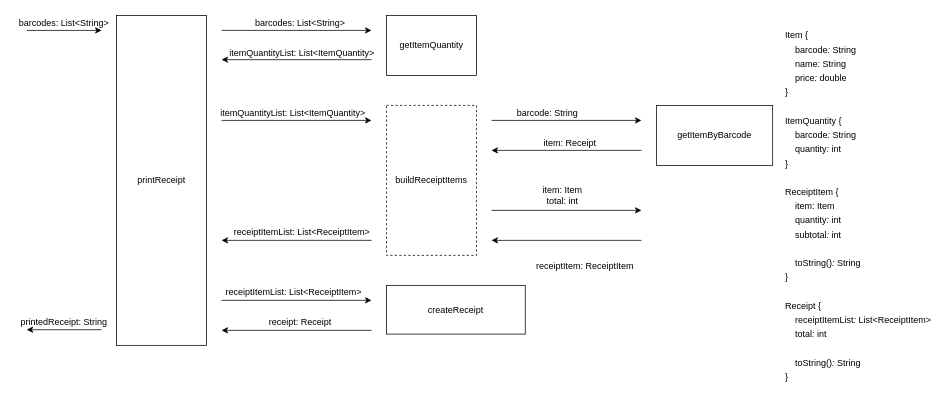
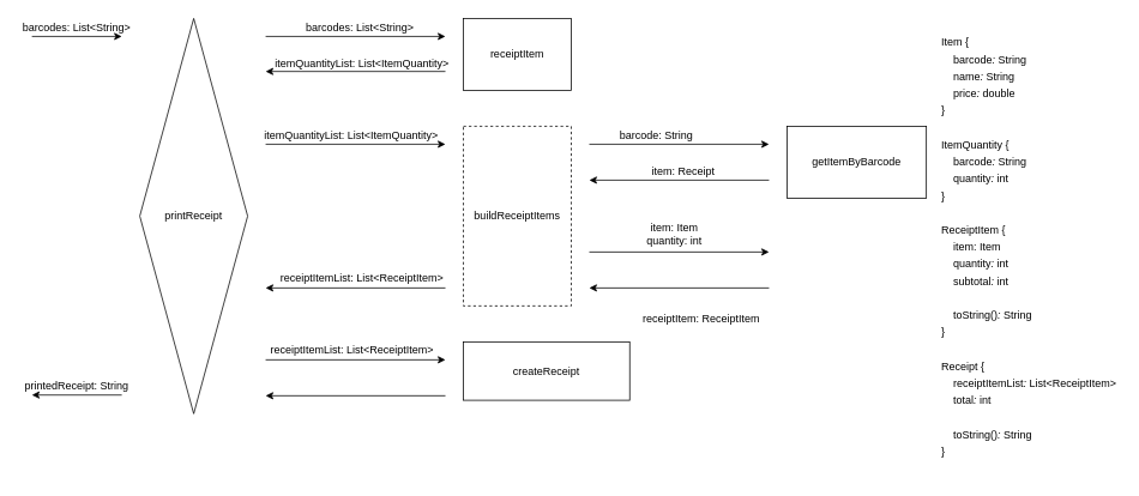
  <mxCell id="0" />
  <mxCell id="1" parent="0" />
- <mxCell id="2" value="printReceipt" style="rounded=0;whiteSpace=wrap;html=1;" vertex="1" parent="1"><mxGeometry x="155" y="20" width="120" height="440" as="geometry" /></mxCell>
+ <mxCell id="2" value="printReceipt" style="rhombus;whiteSpace=wrap;html=1;" vertex="1" parent="1"><mxGeometry x="155" y="20" width="120" height="440" as="geometry" /></mxCell>
  <mxCell id="3" value="" style="endArrow=classic;html=1;" edge="1" parent="1"><mxGeometry width="50" height="50" relative="1" as="geometry"><mxPoint x="35" y="40" as="sourcePoint" /><mxPoint x="135" y="40" as="targetPoint" /></mxGeometry></mxCell>
  <mxCell id="4" value="" style="endArrow=classic;html=1;" edge="1" parent="1"><mxGeometry width="50" height="50" relative="1" as="geometry"><mxPoint x="135" y="439.17" as="sourcePoint" /><mxPoint x="35" y="439.17" as="targetPoint" /></mxGeometry></mxCell>
  <mxCell id="5" value="barcodes: List&amp;lt;String&amp;gt;" style="text;html=1;strokeColor=none;fillColor=none;align=center;verticalAlign=middle;whiteSpace=wrap;rounded=0;" vertex="1" parent="1"><mxGeometry x="20" y="20" width="130" height="20" as="geometry" /></mxCell>
  <mxCell id="6" value="printedReceipt: String" style="text;html=1;strokeColor=none;fillColor=none;align=center;verticalAlign=middle;whiteSpace=wrap;rounded=0;" vertex="1" parent="1"><mxGeometry x="25" y="420" width="120" height="20" as="geometry" /></mxCell>
  <mxCell id="7" value="getItemByBarcode" style="rounded=0;whiteSpace=wrap;html=1;" vertex="1" parent="1"><mxGeometry x="875" y="140" width="155" height="80" as="geometry" /></mxCell>
  <mxCell id="8" value="" style="endArrow=classic;html=1;" edge="1" parent="1"><mxGeometry width="50" height="50" relative="1" as="geometry"><mxPoint x="655" y="160" as="sourcePoint" /><mxPoint x="855" y="160" as="targetPoint" /></mxGeometry></mxCell>
  <mxCell id="9" value="createReceipt" style="rounded=0;whiteSpace=wrap;html=1;" vertex="1" parent="1"><mxGeometry x="515" y="380" width="185" height="65" as="geometry" /></mxCell>
  <mxCell id="10" value="" style="endArrow=classic;html=1;" edge="1" parent="1"><mxGeometry width="50" height="50" relative="1" as="geometry"><mxPoint x="855" y="200" as="sourcePoint" /><mxPoint x="655" y="200" as="targetPoint" /></mxGeometry></mxCell>
  <mxCell id="11" value="barcode: String" style="text;html=1;strokeColor=none;fillColor=none;align=center;verticalAlign=middle;whiteSpace=wrap;rounded=0;" vertex="1" parent="1"><mxGeometry x="675" y="140" width="110" height="20" as="geometry" /></mxCell>
  <mxCell id="12" value="item: Receipt" style="text;html=1;strokeColor=none;fillColor=none;align=center;verticalAlign=middle;whiteSpace=wrap;rounded=0;" vertex="1" parent="1"><mxGeometry x="705" y="180" width="110" height="20" as="geometry" /></mxCell>
- <mxCell id="13" value="getItemQuantity" style="rounded=0;whiteSpace=wrap;html=1;" vertex="1" parent="1"><mxGeometry x="515" y="20" width="120" height="80" as="geometry" /></mxCell>
+ <mxCell id="13" value="receiptItem" style="rounded=0;whiteSpace=wrap;html=1;" vertex="1" parent="1"><mxGeometry x="515" y="20" width="120" height="80" as="geometry" /></mxCell>
  <mxCell id="14" value="" style="endArrow=classic;html=1;" edge="1" parent="1"><mxGeometry width="50" height="50" relative="1" as="geometry"><mxPoint x="295" y="40" as="sourcePoint" /><mxPoint x="495" y="40" as="targetPoint" /></mxGeometry></mxCell>
  <mxCell id="15" value="" style="endArrow=classic;html=1;" edge="1" parent="1"><mxGeometry width="50" height="50" relative="1" as="geometry"><mxPoint x="495" y="79" as="sourcePoint" /><mxPoint x="295" y="79" as="targetPoint" /></mxGeometry></mxCell>
  <mxCell id="16" value="itemQuantityList: List&amp;lt;ItemQuantity&amp;gt;" style="text;html=1;strokeColor=none;fillColor=none;align=center;verticalAlign=middle;whiteSpace=wrap;rounded=0;" vertex="1" parent="1"><mxGeometry x="295" y="60" width="215" height="20" as="geometry" /></mxCell>
  <mxCell id="17" value="" style="endArrow=classic;html=1;" edge="1" parent="1"><mxGeometry width="50" height="50" relative="1" as="geometry"><mxPoint x="295" y="400" as="sourcePoint" /><mxPoint x="495" y="400" as="targetPoint" /></mxGeometry></mxCell>
  <mxCell id="18" value="" style="endArrow=classic;html=1;" edge="1" parent="1"><mxGeometry width="50" height="50" relative="1" as="geometry"><mxPoint x="495" y="440" as="sourcePoint" /><mxPoint x="295" y="440" as="targetPoint" /></mxGeometry></mxCell>
- <mxCell id="19" value="receipt: Receipt" style="text;html=1;strokeColor=none;fillColor=none;align=center;verticalAlign=middle;whiteSpace=wrap;rounded=0;" vertex="1" parent="1"><mxGeometry x="345" y="420" width="110" height="20" as="geometry" /></mxCell>
  <mxCell id="20" value="barcodes: List&amp;lt;String&amp;gt;" style="text;html=1;strokeColor=none;fillColor=none;align=center;verticalAlign=middle;whiteSpace=wrap;rounded=0;" vertex="1" parent="1"><mxGeometry x="335" y="20" width="130" height="20" as="geometry" /></mxCell>
  <mxCell id="21" value="&lt;div style=&quot;line-height: 19px&quot;&gt;&lt;div style=&quot;line-height: 19px&quot;&gt;&lt;div style=&quot;line-height: 19px&quot;&gt;&lt;div&gt;&lt;div&gt;Item&amp;nbsp;{&lt;/div&gt;&lt;div&gt;&amp;nbsp;&amp;nbsp;&amp;nbsp;&amp;nbsp;barcode&lt;span style=&quot;font-style: italic&quot;&gt;:&lt;/span&gt;&amp;nbsp;String&lt;/div&gt;&lt;div&gt;&amp;nbsp;&amp;nbsp;&amp;nbsp;&amp;nbsp;name&lt;span style=&quot;font-style: italic&quot;&gt;:&lt;/span&gt;&amp;nbsp;String&lt;/div&gt;&lt;div&gt;&amp;nbsp;&amp;nbsp;&amp;nbsp;&amp;nbsp;price&lt;span style=&quot;font-style: italic&quot;&gt;:&lt;/span&gt;&amp;nbsp;double&lt;/div&gt;&lt;div&gt;}&lt;/div&gt;&lt;/div&gt;&lt;div&gt;&lt;br&gt;&lt;/div&gt;&lt;div&gt;ItemQuantity&amp;nbsp;{&lt;/div&gt;&lt;div&gt;&amp;nbsp;&amp;nbsp;&amp;nbsp;&amp;nbsp;barcode&lt;span style=&quot;font-style: italic&quot;&gt;:&lt;/span&gt;&amp;nbsp;String&lt;/div&gt;&lt;div&gt;&amp;nbsp;&amp;nbsp;&amp;nbsp;&amp;nbsp;quantity&lt;span style=&quot;font-style: italic&quot;&gt;:&lt;/span&gt;&amp;nbsp;int&lt;/div&gt;&lt;div&gt;}&lt;/div&gt;&lt;br&gt;&lt;div&gt;ReceiptItem&amp;nbsp;{&lt;/div&gt;&lt;div&gt;&amp;nbsp; &amp;nbsp; item: Item&lt;/div&gt;&lt;div&gt;&amp;nbsp;&amp;nbsp;&amp;nbsp;&amp;nbsp;quantity&lt;span style=&quot;font-style: italic&quot;&gt;:&lt;/span&gt;&amp;nbsp;int&lt;/div&gt;&lt;div&gt;&amp;nbsp;&amp;nbsp;&amp;nbsp;&amp;nbsp;subtotal&lt;span style=&quot;font-style: italic&quot;&gt;:&lt;/span&gt;&amp;nbsp;int&lt;/div&gt;&lt;br&gt;&lt;div&gt;&amp;nbsp;&amp;nbsp;&amp;nbsp;&amp;nbsp;toString()&lt;span style=&quot;font-style: italic&quot;&gt;:&lt;/span&gt;&amp;nbsp;String&lt;/div&gt;&lt;div&gt;}&lt;/div&gt;&lt;br&gt;&lt;div&gt;Receipt&amp;nbsp;{&lt;/div&gt;&lt;div&gt;&amp;nbsp;&amp;nbsp;&amp;nbsp;&amp;nbsp;receiptItemList&lt;span style=&quot;font-style: italic&quot;&gt;:&lt;/span&gt;&amp;nbsp;List&amp;lt;ReceiptItem&amp;gt;&lt;/div&gt;&lt;div&gt;&amp;nbsp;&amp;nbsp;&amp;nbsp;&amp;nbsp;total&lt;span style=&quot;font-style: italic&quot;&gt;:&lt;/span&gt;&amp;nbsp;int&lt;/div&gt;&lt;br&gt;&lt;div&gt;&amp;nbsp;&amp;nbsp;&amp;nbsp;&amp;nbsp;toString()&lt;span style=&quot;font-style: italic&quot;&gt;:&lt;/span&gt;&amp;nbsp;String&lt;/div&gt;&lt;div&gt;}&lt;/div&gt;&lt;/div&gt;&lt;/div&gt;&lt;/div&gt;" style="text;html=1;strokeColor=none;fillColor=none;align=left;verticalAlign=middle;whiteSpace=wrap;rounded=0;" vertex="1" parent="1"><mxGeometry x="1045" y="20" width="200" height="510" as="geometry" /></mxCell>
  <mxCell id="22" value="buildReceiptItems" style="rounded=0;whiteSpace=wrap;html=1;dashed=1;" vertex="1" parent="1"><mxGeometry x="515" y="140" width="120" height="200" as="geometry" /></mxCell>
  <mxCell id="23" value="itemQuantityList: List&amp;lt;ItemQuantity&amp;gt;" style="text;html=1;strokeColor=none;fillColor=none;align=center;verticalAlign=middle;whiteSpace=wrap;rounded=0;" vertex="1" parent="1"><mxGeometry x="282.5" y="140" width="215" height="20" as="geometry" /></mxCell>
  <mxCell id="24" value="" style="endArrow=classic;html=1;" edge="1" parent="1"><mxGeometry width="50" height="50" relative="1" as="geometry"><mxPoint x="295" y="160" as="sourcePoint" /><mxPoint x="495" y="160" as="targetPoint" /></mxGeometry></mxCell>
  <mxCell id="25" value="" style="endArrow=classic;html=1;" edge="1" parent="1"><mxGeometry width="50" height="50" relative="1" as="geometry"><mxPoint x="655" y="280" as="sourcePoint" /><mxPoint x="855" y="280" as="targetPoint" /></mxGeometry></mxCell>
  <mxCell id="26" value="" style="endArrow=classic;html=1;" edge="1" parent="1"><mxGeometry width="50" height="50" relative="1" as="geometry"><mxPoint x="855" y="320" as="sourcePoint" /><mxPoint x="655" y="320" as="targetPoint" /></mxGeometry></mxCell>
- <mxCell id="27" value="item: Item&lt;br&gt;total: int" style="text;html=1;strokeColor=none;fillColor=none;align=center;verticalAlign=middle;whiteSpace=wrap;rounded=0;" vertex="1" parent="1"><mxGeometry x="695" y="240" width="110" height="40" as="geometry" /></mxCell>
+ <mxCell id="27" value="item: Item&lt;br&gt;quantity: int" style="text;html=1;strokeColor=none;fillColor=none;align=center;verticalAlign=middle;whiteSpace=wrap;rounded=0;" vertex="1" parent="1"><mxGeometry x="695" y="240" width="110" height="40" as="geometry" /></mxCell>
  <mxCell id="28" value="receiptItem: ReceiptItem" style="text;html=1;strokeColor=none;fillColor=none;align=center;verticalAlign=middle;whiteSpace=wrap;rounded=0;" vertex="1" parent="1"><mxGeometry x="700" y="345" width="160" height="20" as="geometry" /></mxCell>
  <mxCell id="29" value="" style="endArrow=classic;html=1;" edge="1" parent="1"><mxGeometry width="50" height="50" relative="1" as="geometry"><mxPoint x="495" y="320" as="sourcePoint" /><mxPoint x="295" y="320" as="targetPoint" /></mxGeometry></mxCell>
  <mxCell id="30" value="receiptItemList: List&amp;lt;ReceiptItem&amp;gt;" style="text;html=1;strokeColor=none;fillColor=none;align=center;verticalAlign=middle;whiteSpace=wrap;rounded=0;" vertex="1" parent="1"><mxGeometry x="296.25" y="300" width="212.5" height="20" as="geometry" /></mxCell>
  <mxCell id="31" value="receiptItemList: List&amp;lt;ReceiptItem&amp;gt;" style="text;html=1;strokeColor=none;fillColor=none;align=center;verticalAlign=middle;whiteSpace=wrap;rounded=0;" vertex="1" parent="1"><mxGeometry x="285" y="380" width="212.5" height="20" as="geometry" /></mxCell>
